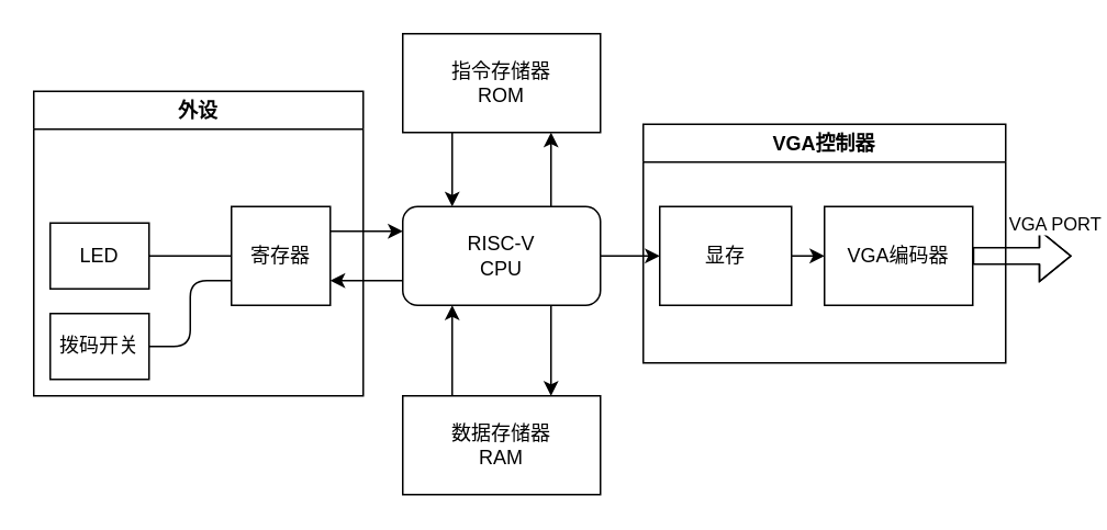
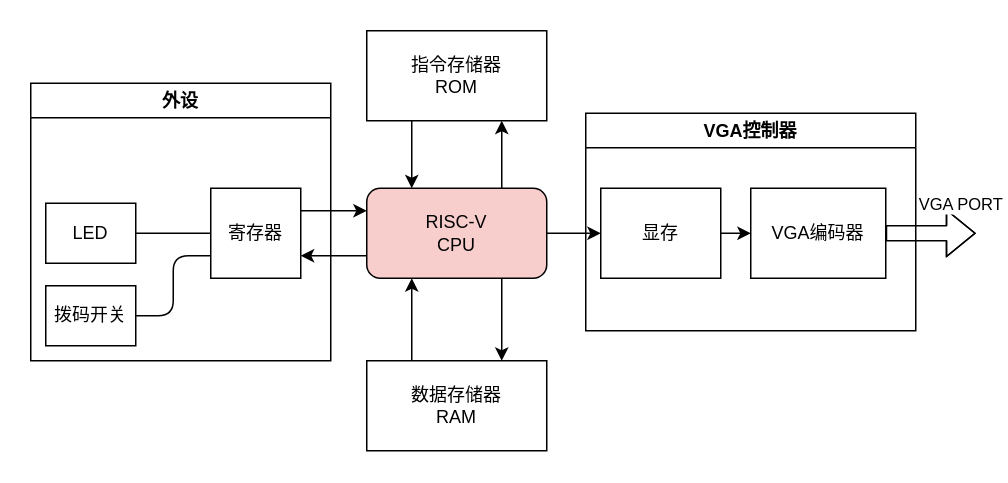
  <mxCell id="0" />
  <mxCell id="1" parent="0" />
  <mxCell id="2" style="edgeStyle=orthogonalEdgeStyle;html=1;exitX=1;exitY=0.5;exitDx=0;exitDy=0;" edge="1" parent="1" source="6" target="14"><mxGeometry relative="1" as="geometry"><Array as="points" /></mxGeometry></mxCell>
  <mxCell id="3" style="edgeStyle=orthogonalEdgeStyle;html=1;exitX=0.75;exitY=1;exitDx=0;exitDy=0;entryX=0.75;entryY=0;entryDx=0;entryDy=0;" edge="1" parent="1" source="6" target="10"><mxGeometry relative="1" as="geometry" /></mxCell>
  <mxCell id="4" style="edgeStyle=orthogonalEdgeStyle;html=1;exitX=0;exitY=0.75;exitDx=0;exitDy=0;entryX=1;entryY=0.75;entryDx=0;entryDy=0;" edge="1" parent="1" source="6" target="19"><mxGeometry relative="1" as="geometry" /></mxCell>
  <mxCell id="5" style="edgeStyle=orthogonalEdgeStyle;html=1;exitX=0.75;exitY=0;exitDx=0;exitDy=0;entryX=0.75;entryY=1;entryDx=0;entryDy=0;" edge="1" parent="1" source="6" target="8"><mxGeometry relative="1" as="geometry" /></mxCell>
- <mxCell id="6" value="RISC-V&lt;br&gt;CPU" style="rounded=1;whiteSpace=wrap;html=1;" vertex="1" parent="1"><mxGeometry x="244" y="125" width="120" height="60" as="geometry" /></mxCell>
+ <mxCell id="6" value="RISC-V&lt;br&gt;CPU" style="rounded=1;whiteSpace=wrap;html=1;fillColor=#f8cecc;" vertex="1" parent="1"><mxGeometry x="244" y="125" width="120" height="60" as="geometry" /></mxCell>
  <mxCell id="7" style="edgeStyle=orthogonalEdgeStyle;html=1;exitX=0.25;exitY=1;exitDx=0;exitDy=0;entryX=0.25;entryY=0;entryDx=0;entryDy=0;" edge="1" parent="1" source="8" target="6"><mxGeometry relative="1" as="geometry" /></mxCell>
  <mxCell id="8" value="指令存储器&lt;br&gt;ROM" style="rounded=0;whiteSpace=wrap;html=1;" vertex="1" parent="1"><mxGeometry x="244" y="20" width="120" height="60" as="geometry" /></mxCell>
  <mxCell id="9" style="edgeStyle=orthogonalEdgeStyle;html=1;exitX=0.25;exitY=0;exitDx=0;exitDy=0;entryX=0.25;entryY=1;entryDx=0;entryDy=0;" edge="1" parent="1" source="10" target="6"><mxGeometry relative="1" as="geometry" /></mxCell>
  <mxCell id="10" value="数据存储器&lt;br&gt;RAM" style="rounded=0;whiteSpace=wrap;html=1;" vertex="1" parent="1"><mxGeometry x="244" y="240" width="120" height="60" as="geometry" /></mxCell>
  <mxCell id="11" style="edgeStyle=orthogonalEdgeStyle;html=1;exitX=1;exitY=0.25;exitDx=0;exitDy=0;entryX=0;entryY=0.25;entryDx=0;entryDy=0;" edge="1" parent="1" source="19" target="6"><mxGeometry relative="1" as="geometry" /></mxCell>
  <mxCell id="12" value="VGA控制器" style="swimlane;whiteSpace=wrap;html=1;" vertex="1" parent="1"><mxGeometry x="390" y="75" width="220" height="145" as="geometry" /></mxCell>
  <mxCell id="13" style="edgeStyle=orthogonalEdgeStyle;html=1;exitX=1;exitY=0.5;exitDx=0;exitDy=0;entryX=0;entryY=0.5;entryDx=0;entryDy=0;endArrow=classic;endFill=1;" edge="1" parent="12" source="14" target="15"><mxGeometry relative="1" as="geometry" /></mxCell>
  <mxCell id="14" value="显存" style="rounded=0;whiteSpace=wrap;html=1;" vertex="1" parent="12"><mxGeometry x="10" y="50" width="80" height="60" as="geometry" /></mxCell>
  <mxCell id="15" value="VGA编码器" style="rounded=0;whiteSpace=wrap;html=1;" vertex="1" parent="12"><mxGeometry x="110" y="50" width="90" height="60" as="geometry" /></mxCell>
  <mxCell id="16" value="外设" style="swimlane;whiteSpace=wrap;html=1;" vertex="1" parent="1"><mxGeometry x="20" y="55" width="200" height="185" as="geometry" /></mxCell>
  <mxCell id="17" value="LED" style="rounded=0;whiteSpace=wrap;html=1;" vertex="1" parent="16"><mxGeometry x="10" y="80" width="60" height="40" as="geometry" /></mxCell>
  <mxCell id="18" value="拨码开关" style="rounded=0;whiteSpace=wrap;html=1;" vertex="1" parent="16"><mxGeometry x="10" y="135" width="60" height="40" as="geometry" /></mxCell>
  <mxCell id="19" value="寄存器" style="rounded=0;whiteSpace=wrap;html=1;" vertex="1" parent="16"><mxGeometry x="120" y="70" width="60" height="60" as="geometry" /></mxCell>
  <mxCell id="20" style="edgeStyle=orthogonalEdgeStyle;html=1;exitX=1;exitY=0.5;exitDx=0;exitDy=0;entryX=0;entryY=0.5;entryDx=0;entryDy=0;endArrow=none;endFill=0;" edge="1" parent="16" source="17" target="19"><mxGeometry relative="1" as="geometry" /></mxCell>
  <mxCell id="21" style="edgeStyle=orthogonalEdgeStyle;html=1;exitX=1;exitY=0.5;exitDx=0;exitDy=0;entryX=0;entryY=0.75;entryDx=0;entryDy=0;endArrow=none;endFill=0;" edge="1" parent="16" source="18" target="19"><mxGeometry relative="1" as="geometry" /></mxCell>
  <mxCell id="22" style="edgeStyle=orthogonalEdgeStyle;html=1;exitX=1;exitY=0.5;exitDx=0;exitDy=0;endArrow=block;endFill=0;shape=flexArrow;" edge="1" parent="1" source="15"><mxGeometry relative="1" as="geometry"><mxPoint x="650" y="155" as="targetPoint" /></mxGeometry></mxCell>
  <mxCell id="23" value="VGA PORT" style="edgeLabel;html=1;align=center;verticalAlign=middle;resizable=0;points=[];" vertex="1" connectable="0" parent="22"><mxGeometry x="0.562" y="-5" relative="1" as="geometry"><mxPoint x="3" y="-25" as="offset" /></mxGeometry></mxCell>
